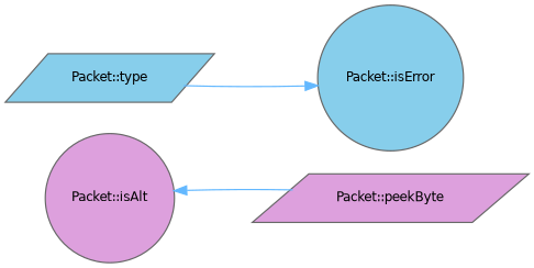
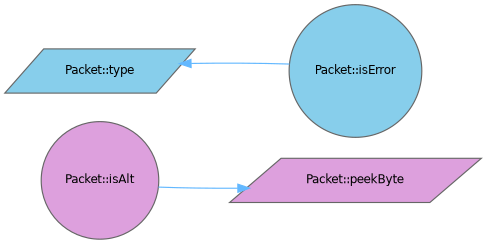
  digraph {
    rankdir=RL
    node [color=grey40 fillcolor=plum fontname=Helvetica fontsize=10 shape=parallelogram style=filled]
    edge [color=steelblue1 dir=back fontname=Helvetica fontsize=10 labelfontname=Helvetica labelfontsize=10 style=solid]
    n1 [color=gray40 fontcolor=black height=0.2 label="Packet::peekByte" width=0.4]
    n2 [height=0.2 label="Packet::isAlt" shape=circle width=0.4]
    n3 [fillcolor=skyblue height=0.2 label="Packet::isError" shape=circle width=0.4]
    n4 [fillcolor=skyblue height=0.2 label="Packet::type" width=0.4]
-   n2 -> n1
-   n3 -> n4
+   n1 -> n2
+   n4 -> n3
  }
